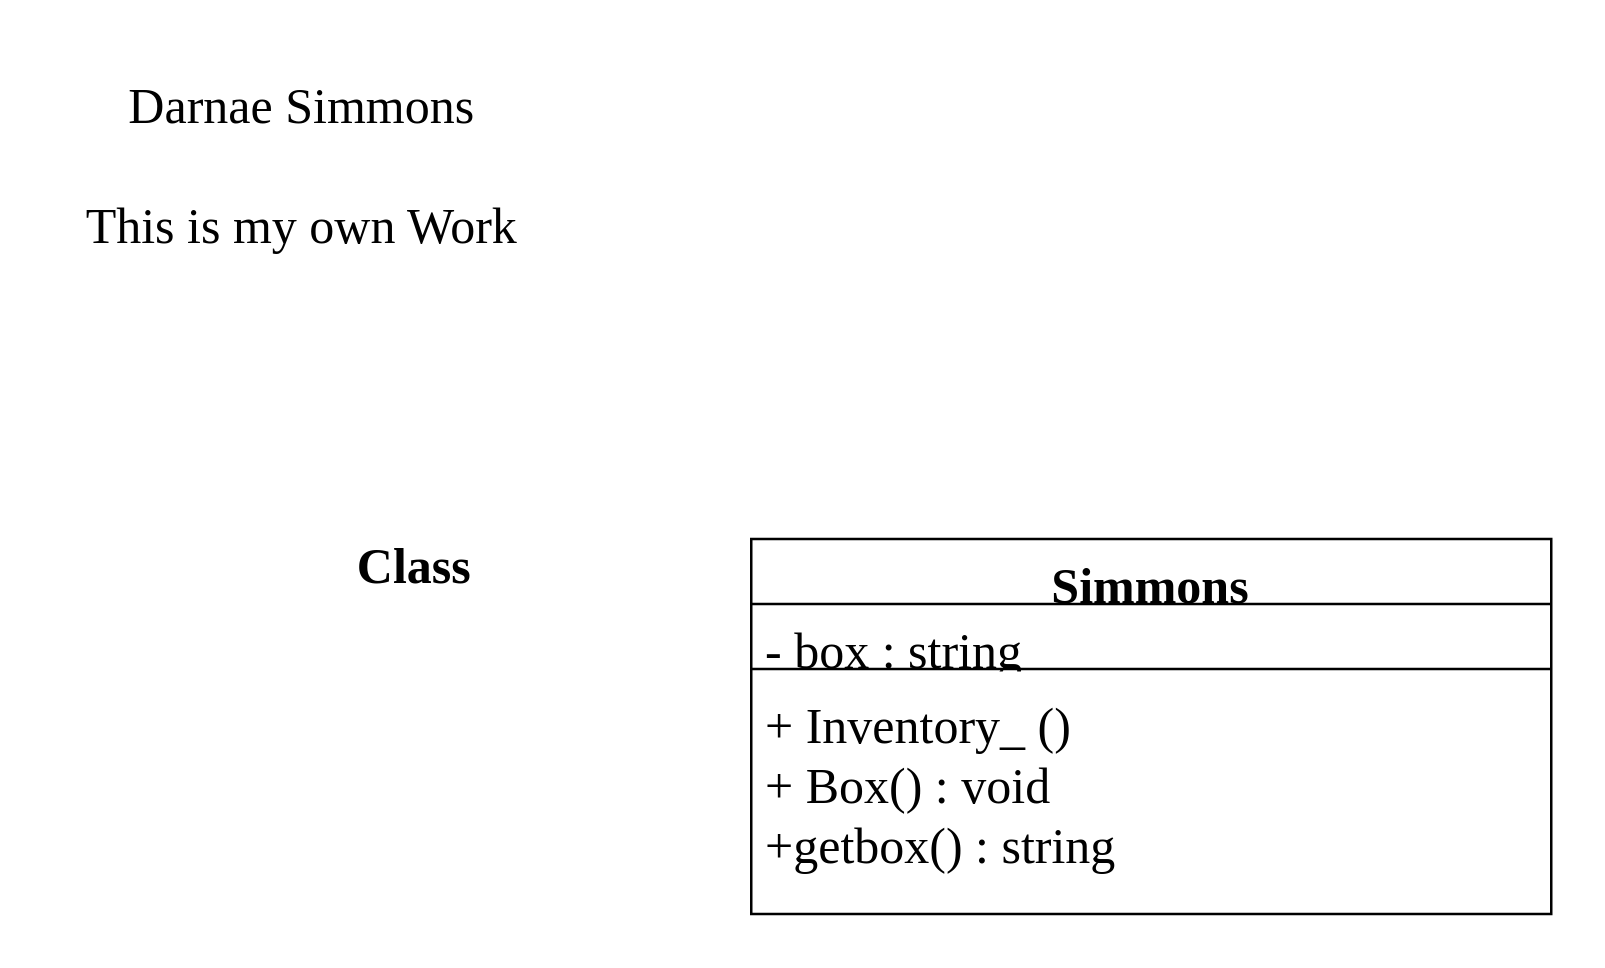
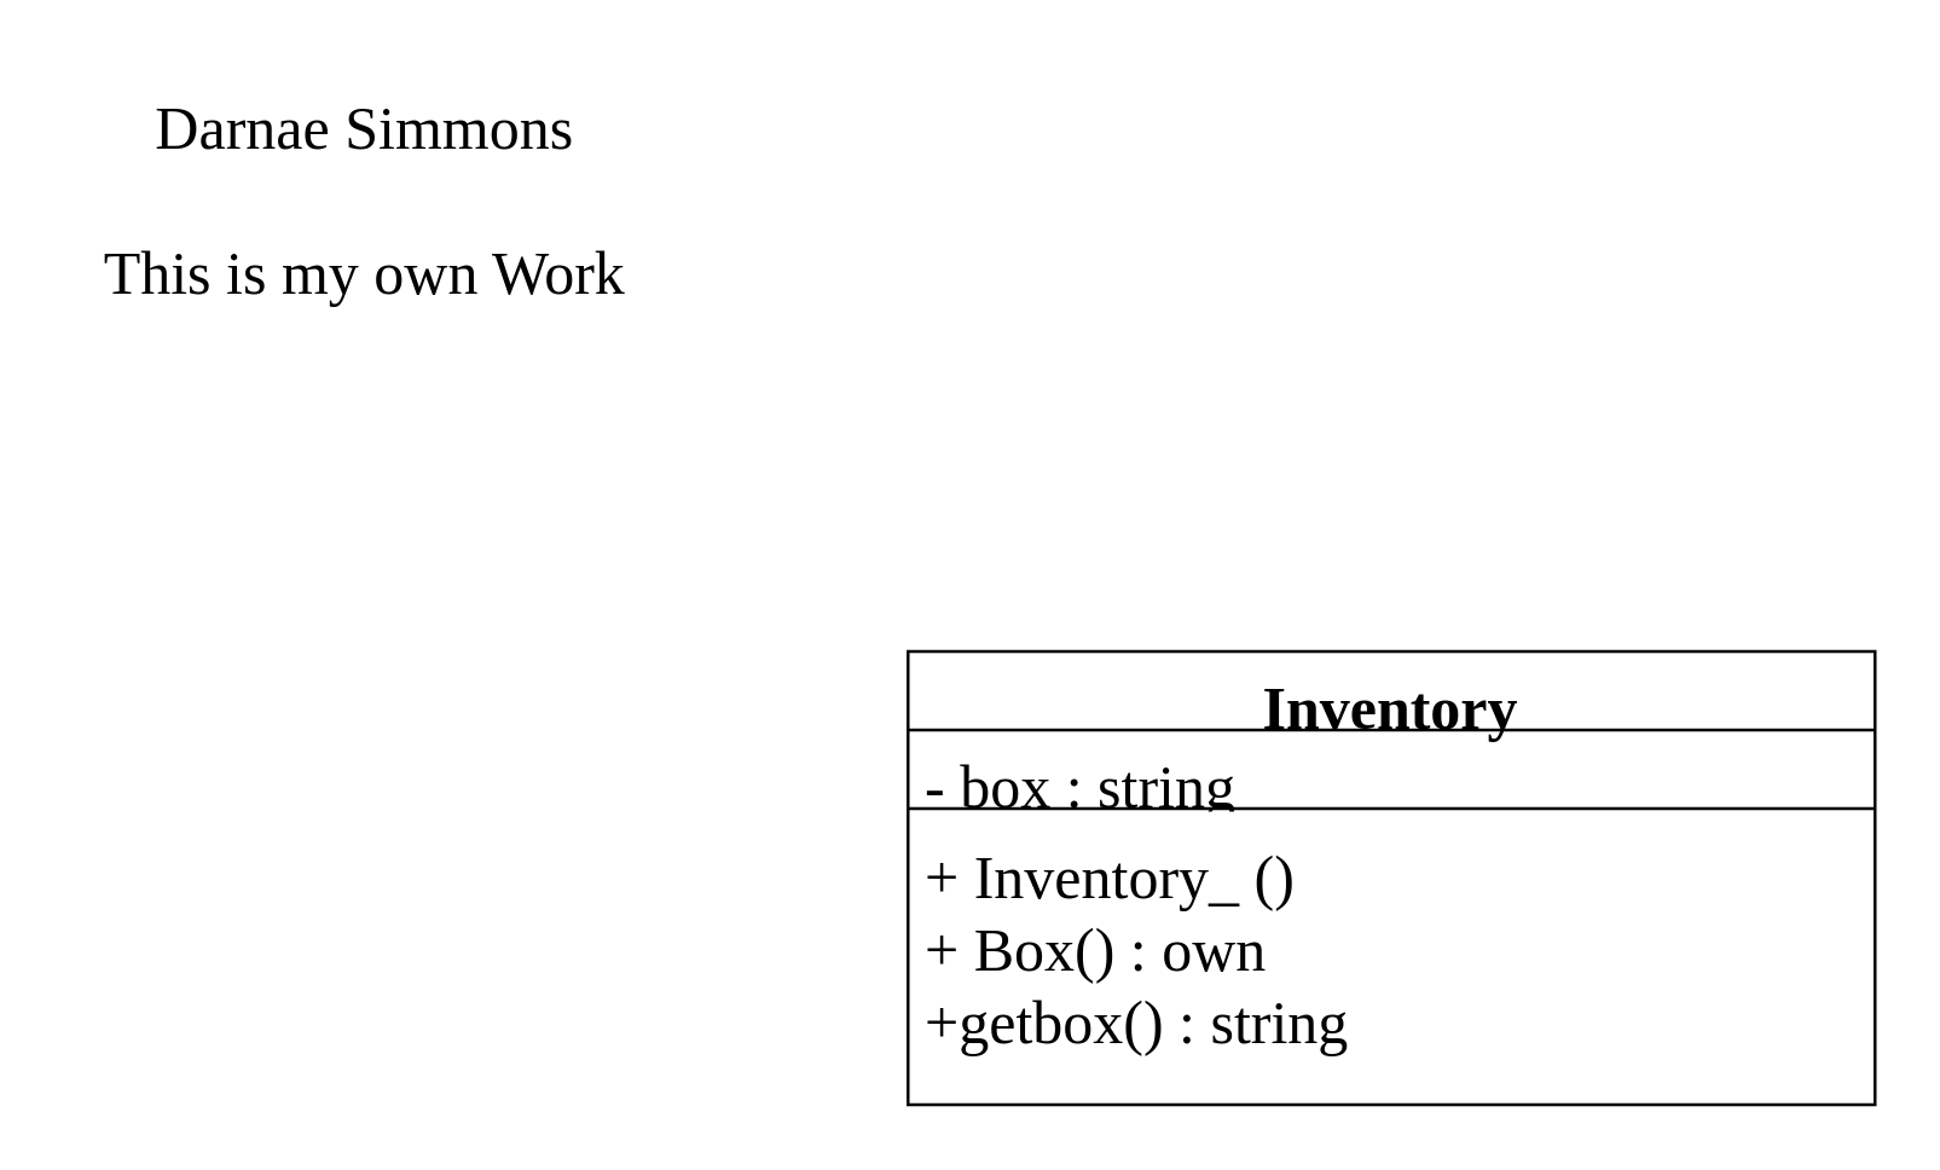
  <mxCell id="0" />
  <mxCell id="1" parent="0" />
- <mxCell id="2" value="Simmons" style="swimlane;fontStyle=1;align=center;verticalAlign=top;childLayout=stackLayout;horizontal=1;startSize=26;horizontalStack=0;resizeParent=1;resizeParentMax=0;resizeLast=0;collapsible=1;marginBottom=0;fontFamily=Times New Roman;fontSize=20;" vertex="1" parent="1"><mxGeometry x="300" y="215" width="320" height="150" as="geometry"><mxRectangle x="320" y="70" width="120" height="40" as="alternateBounds" /></mxGeometry></mxCell>
+ <mxCell id="2" value="Inventory" style="swimlane;fontStyle=1;align=center;verticalAlign=top;childLayout=stackLayout;horizontal=1;startSize=26;horizontalStack=0;resizeParent=1;resizeParentMax=0;resizeLast=0;collapsible=1;marginBottom=0;fontFamily=Times New Roman;fontSize=20;" vertex="1" parent="1"><mxGeometry x="300" y="215" width="320" height="150" as="geometry"><mxRectangle x="320" y="70" width="120" height="40" as="alternateBounds" /></mxGeometry></mxCell>
  <mxCell id="3" value="- box : string" style="text;strokeColor=none;fillColor=none;align=left;verticalAlign=top;spacingLeft=4;spacingRight=4;overflow=hidden;rotatable=0;points=[[0,0.5],[1,0.5]];portConstraint=eastwest;fontFamily=Times New Roman;fontSize=20;" vertex="1" parent="2"><mxGeometry y="26" width="320" height="22" as="geometry" /></mxCell>
  <mxCell id="4" value="" style="line;strokeWidth=1;fillColor=none;align=left;verticalAlign=middle;spacingTop=-1;spacingLeft=3;spacingRight=3;rotatable=0;labelPosition=right;points=[];portConstraint=eastwest;fontFamily=Times New Roman;fontSize=20;" vertex="1" parent="2"><mxGeometry y="48" width="320" height="8" as="geometry" /></mxCell>
- <mxCell id="5" value="+ Inventory_ ()&#10;+ Box() : void&#10;+getbox() : string" style="text;strokeColor=none;fillColor=none;align=left;verticalAlign=top;spacingLeft=4;spacingRight=4;overflow=hidden;rotatable=0;points=[[0,0.5],[1,0.5]];portConstraint=eastwest;fontFamily=Times New Roman;fontSize=20;" vertex="1" parent="2"><mxGeometry y="56" width="320" height="94" as="geometry" /></mxCell>
+ <mxCell id="5" value="+ Inventory_ ()&#10;+ Box() : own&#10;+getbox() : string" style="text;strokeColor=none;fillColor=none;align=left;verticalAlign=top;spacingLeft=4;spacingRight=4;overflow=hidden;rotatable=0;points=[[0,0.5],[1,0.5]];portConstraint=eastwest;fontFamily=Times New Roman;fontSize=20;" vertex="1" parent="2"><mxGeometry y="56" width="320" height="94" as="geometry" /></mxCell>
  <mxCell id="6" value="Darnae Simmons&lt;br&gt;&lt;br&gt;This is my own Work" style="text;html=1;align=center;verticalAlign=middle;resizable=0;points=[];autosize=1;strokeColor=none;fillColor=none;fontSize=20;fontFamily=Times New Roman;" vertex="1" parent="1"><mxGeometry x="20" y="20" width="200" height="90" as="geometry" /></mxCell>
- <mxCell id="7" value="&lt;b&gt;Class&lt;/b&gt;" style="text;html=1;align=center;verticalAlign=middle;resizable=0;points=[];autosize=1;strokeColor=none;fillColor=none;fontSize=20;fontFamily=Times New Roman;" vertex="1" parent="1"><mxGeometry x="130" y="205" width="70" height="40" as="geometry" /></mxCell>
